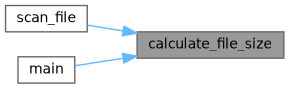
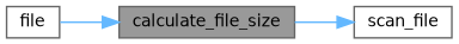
  digraph {
    rankdir=RL
    node [color=grey40 fillcolor=white fontname=Helvetica fontsize=10 shape=box style=filled]
    edge [color=steelblue1 dir=back fontname=Helvetica fontsize=10 labelfontname=Helvetica labelfontsize=10 style=solid]
    n1 [color=gray40 fillcolor=grey60 fontcolor=black height=0.2 label=calculate_file_size width=0.4]
    n2 [height=0.2 label=scan_file width=0.4]
-   n3 [height=0.2 label=main width=0.4]
-   n1 -> n2
+   n3 [height=0.2 label=file width=0.4]
+   n2 -> n1
    n1 -> n3
  }
